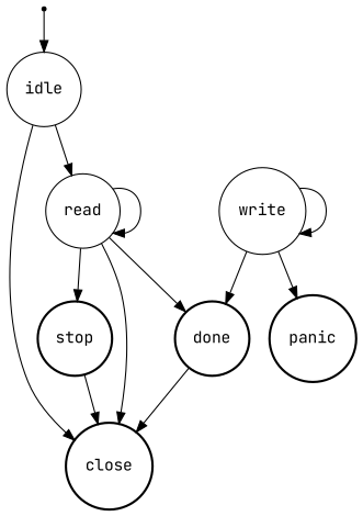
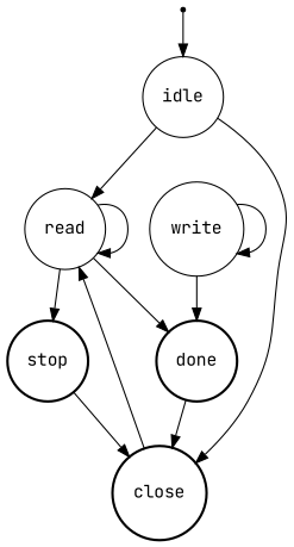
  digraph {
    fontname="JetBrains Mono"
    node [fontname="JetBrains Mono" shape=circle]
    edge [fontname="JetBrains Mono"]
    start [shape=point]
    idle
    read
    close [style=bold]
    stop [style=bold]
    done [style=bold]
    write
-   panic [style=bold]
    start -> idle
    idle -> read
    idle -> close
    read -> read
-   read -> close
+   close -> read
    read -> stop
    read -> done
    stop -> close
    done -> close
    write -> done
    write -> write
-   write -> panic
  }
